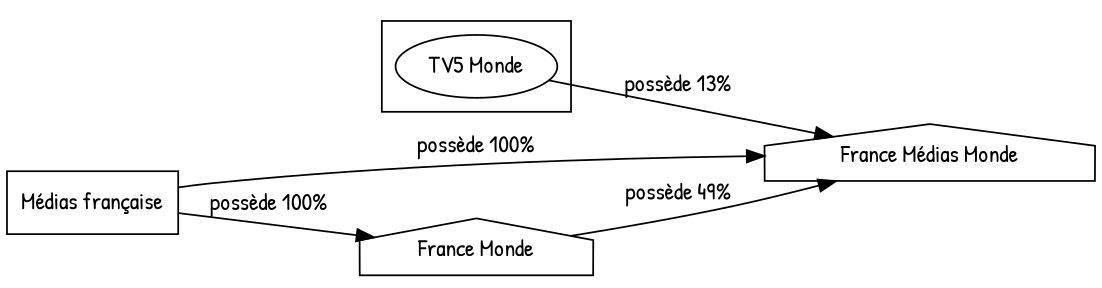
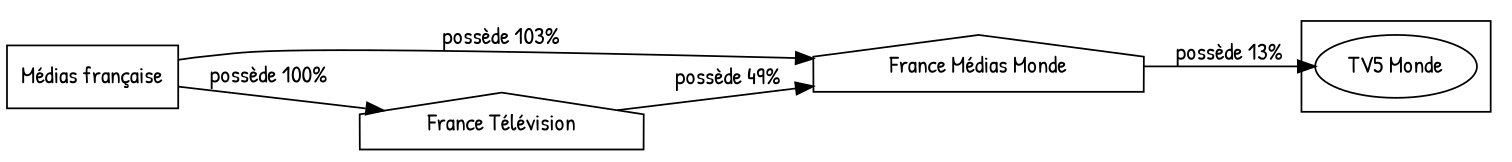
  digraph {
    fontname="Patrick Hand"
    rankdir=LR
    node [fontname="Patrick Hand" shape=house]
    edge [fontname="Patrick Hand"]
    n1 [label="TV5 Monde" shape=""]
    n2 [label="Médias française" shape=box]
    n3 [label="France Médias Monde"]
-   n4 [label="France Monde"]
+   n4 [label="France Télévision"]
    subgraph cluster_1 {
      n1
    }
    subgraph sub_2 {
      n2
    }
-   n2 -> n3 [label="possède 100%"]
+   n2 -> n3 [label="possède 103%"]
    n2 -> n4 [label="possède 100%"]
-   n1 -> n3 [label="possède 13%"]
+   n3 -> n1 [label="possède 13%"]
    n4 -> n3 [label="possède 49%"]
  }
